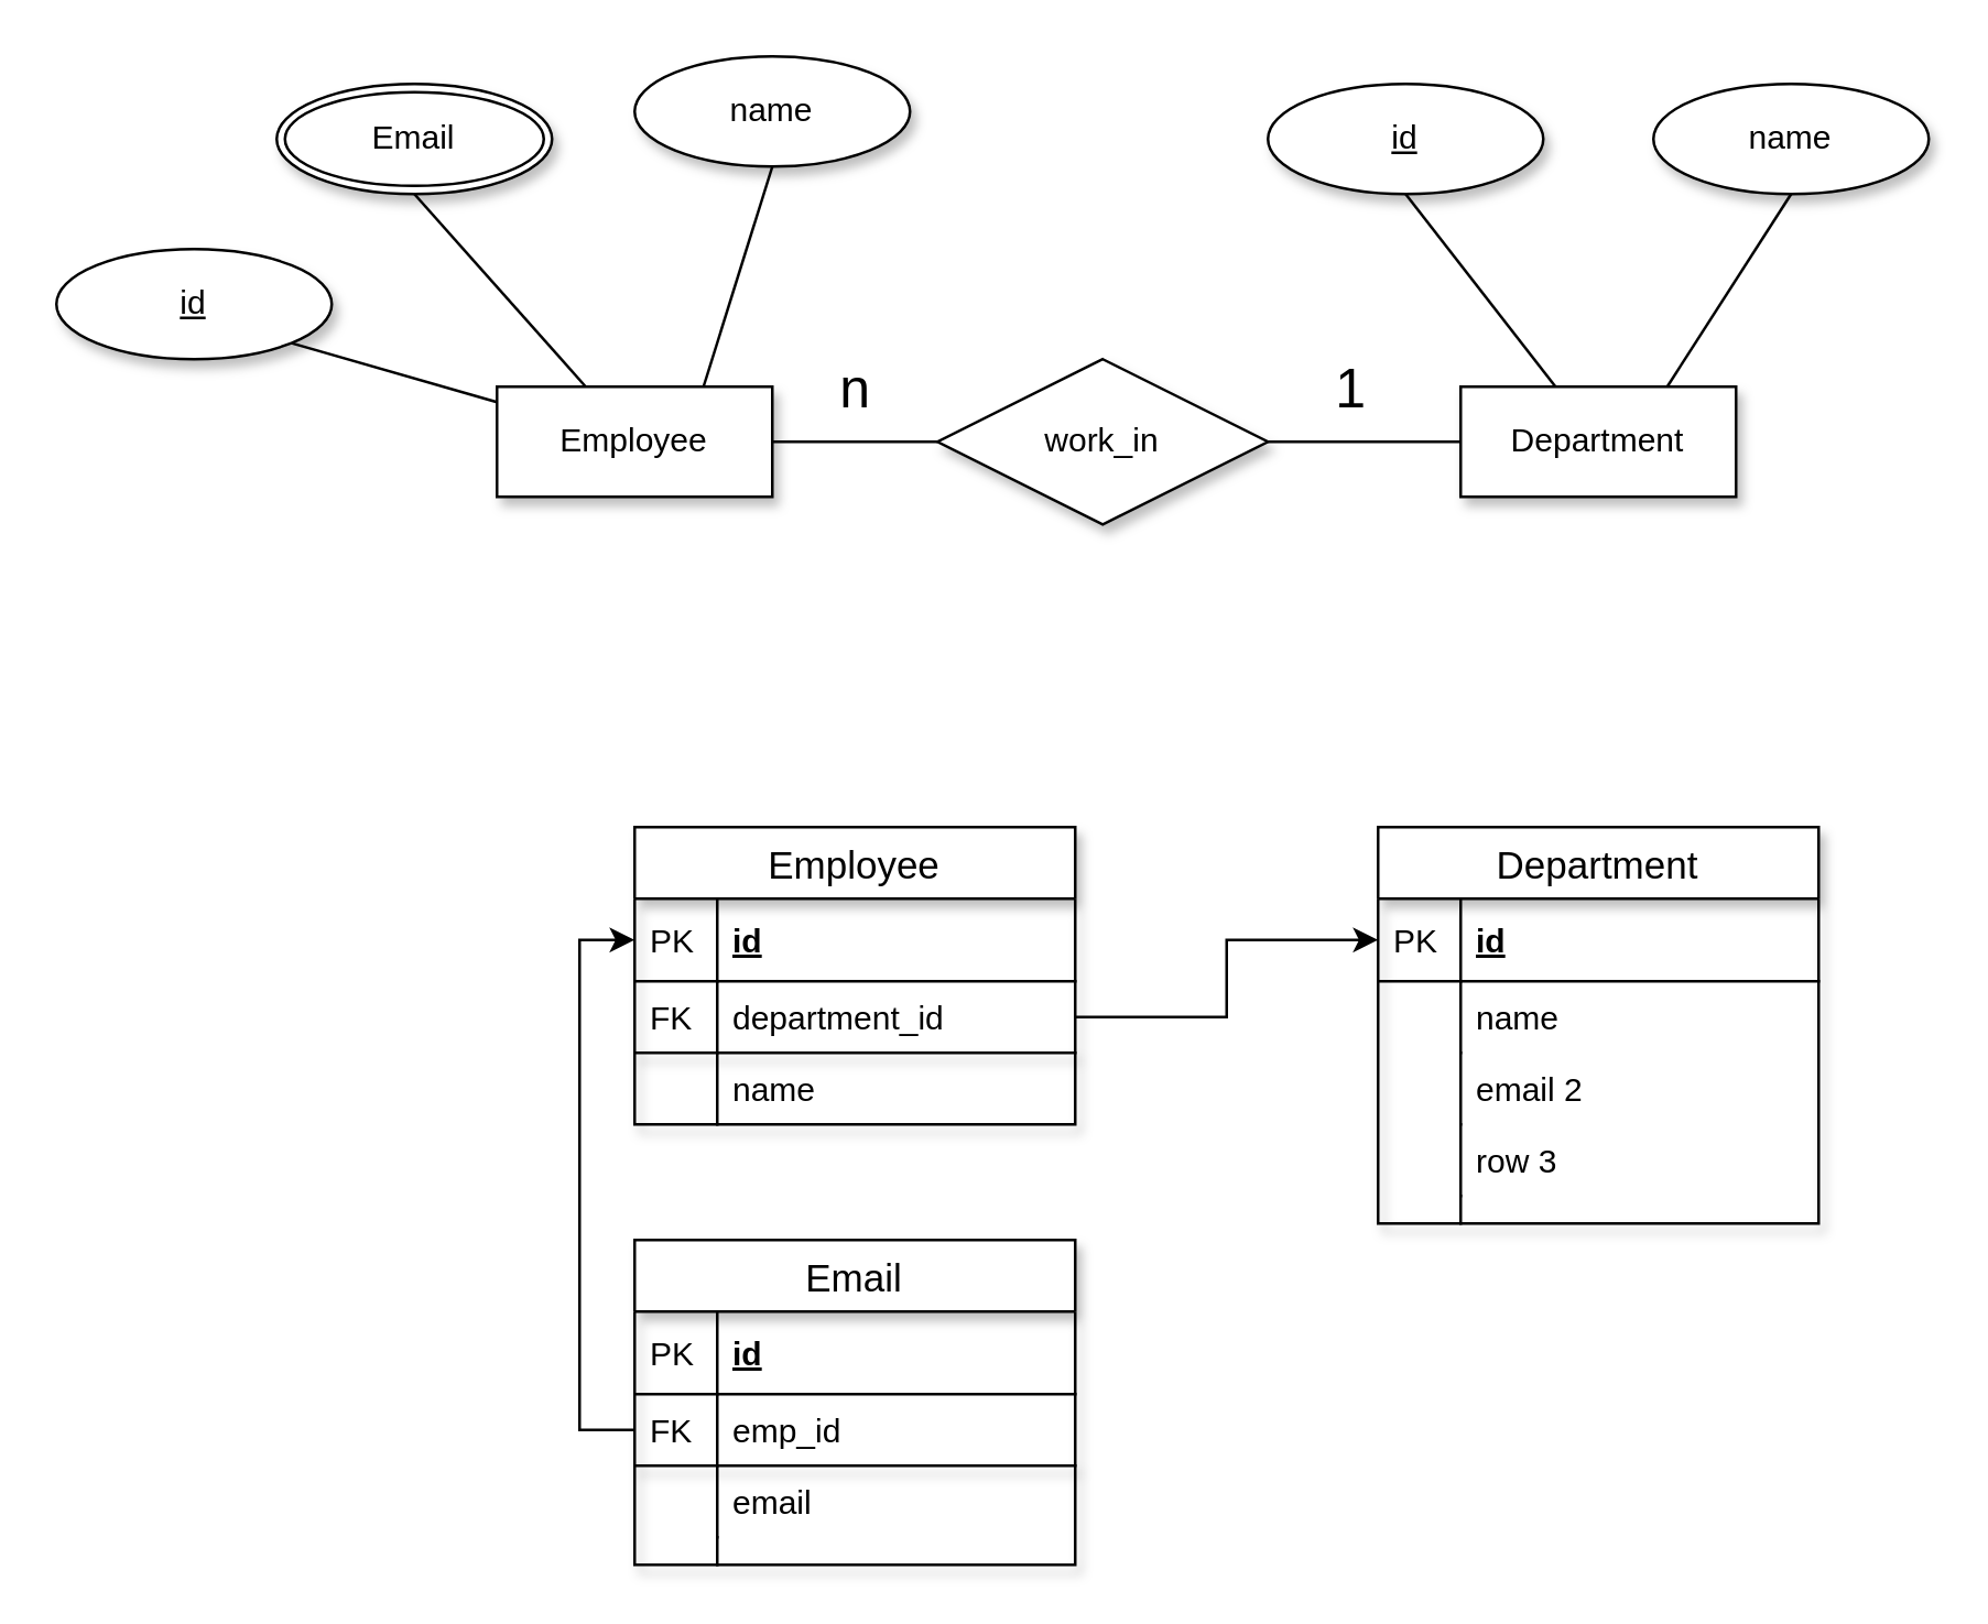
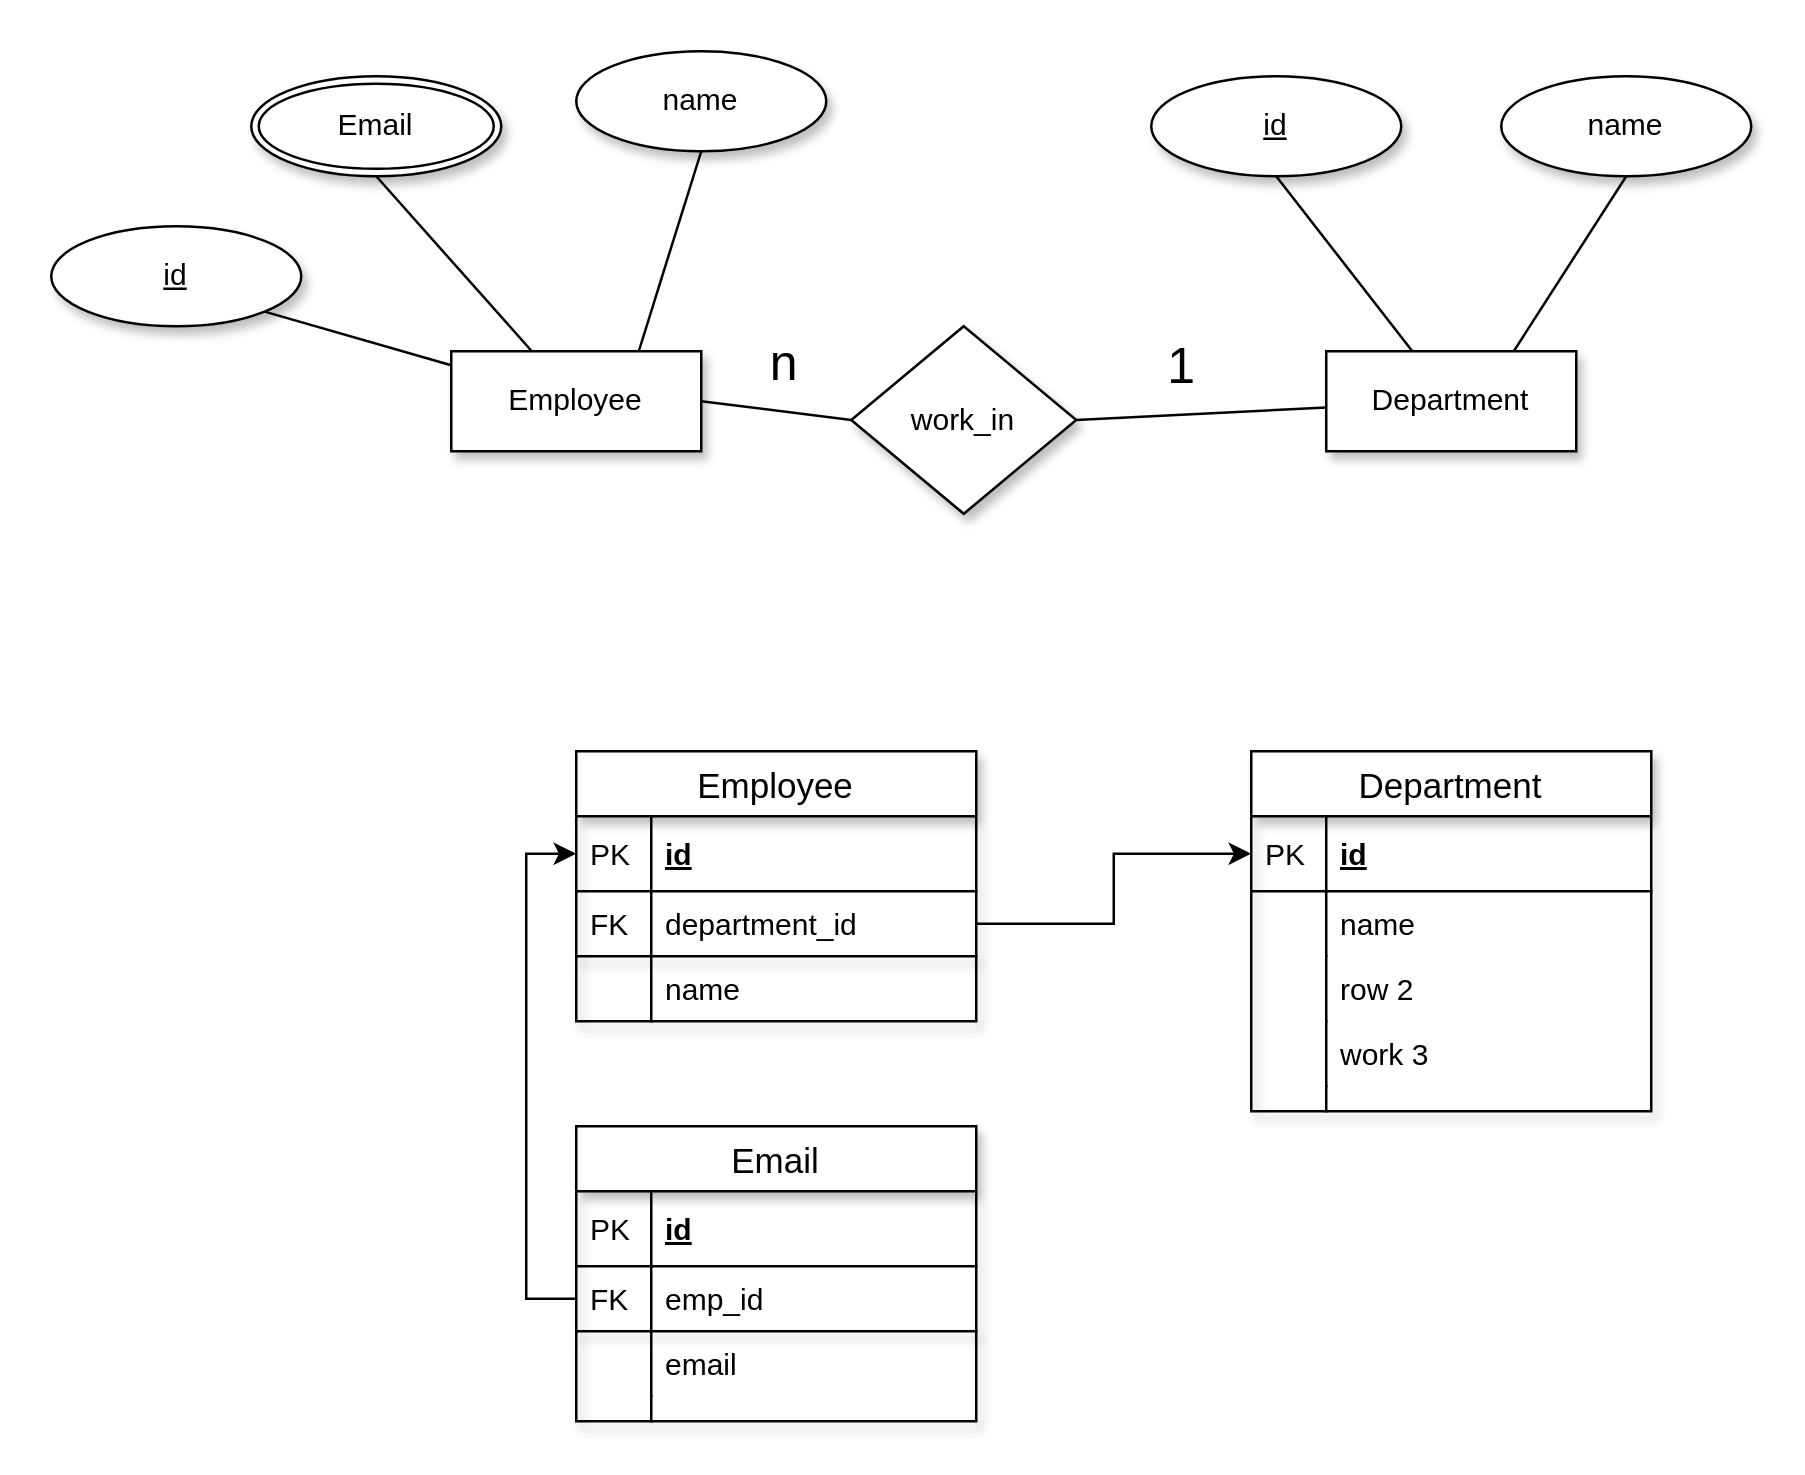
  <mxCell id="0" />
  <mxCell id="1" parent="0" />
  <mxCell id="2" style="edgeStyle=none;rounded=0;orthogonalLoop=1;jettySize=auto;html=1;exitX=0.5;exitY=1;exitDx=0;exitDy=0;endArrow=none;endFill=0;" edge="1" parent="1" source="3" target="11"><mxGeometry relative="1" as="geometry" /></mxCell>
  <mxCell id="3" value="Email" style="ellipse;shape=doubleEllipse;margin=3;whiteSpace=wrap;html=1;align=center;shadow=1;gradientColor=none;" vertex="1" parent="1"><mxGeometry x="100" y="30" width="100" height="40" as="geometry" /></mxCell>
  <mxCell id="4" style="edgeStyle=none;rounded=0;orthogonalLoop=1;jettySize=auto;html=1;exitX=0.5;exitY=1;exitDx=0;exitDy=0;entryX=0.75;entryY=0;entryDx=0;entryDy=0;endArrow=none;endFill=0;" edge="1" parent="1" source="5" target="11"><mxGeometry relative="1" as="geometry" /></mxCell>
  <mxCell id="5" value="name" style="ellipse;whiteSpace=wrap;html=1;align=center;shadow=1;gradientColor=none;" vertex="1" parent="1"><mxGeometry x="230" y="20" width="100" height="40" as="geometry" /></mxCell>
  <mxCell id="6" style="edgeStyle=none;rounded=0;orthogonalLoop=1;jettySize=auto;html=1;exitX=1;exitY=1;exitDx=0;exitDy=0;endArrow=none;endFill=0;" edge="1" parent="1" source="7" target="11"><mxGeometry relative="1" as="geometry" /></mxCell>
  <mxCell id="7" value="id" style="ellipse;whiteSpace=wrap;html=1;align=center;fontStyle=4;shadow=1;gradientColor=none;" vertex="1" parent="1"><mxGeometry x="20" y="90" width="100" height="40" as="geometry" /></mxCell>
  <mxCell id="8" value="1" style="edgeStyle=none;rounded=0;orthogonalLoop=1;jettySize=auto;html=1;exitX=1;exitY=0.5;exitDx=0;exitDy=0;endArrow=none;endFill=0;strokeWidth=1;fontSize=20;" edge="1" parent="1" source="10" target="12"><mxGeometry x="-0.143" y="20" relative="1" as="geometry"><mxPoint as="offset" /></mxGeometry></mxCell>
  <mxCell id="9" value="n" style="edgeStyle=none;rounded=0;orthogonalLoop=1;jettySize=auto;html=1;exitX=0;exitY=0.5;exitDx=0;exitDy=0;entryX=1;entryY=0.5;entryDx=0;entryDy=0;endArrow=none;endFill=0;fontSize=20;" edge="1" parent="1" source="10" target="11"><mxGeometry y="-20" relative="1" as="geometry"><mxPoint as="offset" /></mxGeometry></mxCell>
- <mxCell id="10" value="work_in" style="shape=rhombus;perimeter=rhombusPerimeter;whiteSpace=wrap;html=1;align=center;shadow=1;gradientColor=none;" vertex="1" parent="1"><mxGeometry x="340" y="130" width="120" height="60" as="geometry" /></mxCell>
+ <mxCell id="10" value="work_in" style="shape=rhombus;perimeter=rhombusPerimeter;whiteSpace=wrap;html=1;align=center;shadow=1;gradientColor=none;" vertex="1" parent="1"><mxGeometry x="340" y="130" width="90" height="75" as="geometry" /></mxCell>
  <mxCell id="11" value="Employee" style="whiteSpace=wrap;html=1;align=center;shadow=1;gradientColor=none;" vertex="1" parent="1"><mxGeometry x="180" y="140" width="100" height="40" as="geometry" /></mxCell>
  <mxCell id="12" value="Department" style="whiteSpace=wrap;html=1;align=center;shadow=1;gradientColor=none;" vertex="1" parent="1"><mxGeometry x="530" y="140" width="100" height="40" as="geometry" /></mxCell>
  <mxCell id="13" style="edgeStyle=none;rounded=0;orthogonalLoop=1;jettySize=auto;html=1;exitX=0.5;exitY=1;exitDx=0;exitDy=0;endArrow=none;endFill=0;" edge="1" parent="1" source="14" target="12"><mxGeometry relative="1" as="geometry" /></mxCell>
  <mxCell id="14" value="id" style="ellipse;whiteSpace=wrap;html=1;align=center;fontStyle=4;shadow=1;gradientColor=none;" vertex="1" parent="1"><mxGeometry x="460" y="30" width="100" height="40" as="geometry" /></mxCell>
  <mxCell id="15" style="edgeStyle=none;rounded=0;orthogonalLoop=1;jettySize=auto;html=1;exitX=0.5;exitY=1;exitDx=0;exitDy=0;entryX=0.75;entryY=0;entryDx=0;entryDy=0;endArrow=none;endFill=0;" edge="1" parent="1" source="16" target="12"><mxGeometry relative="1" as="geometry" /></mxCell>
  <mxCell id="16" value="name" style="ellipse;whiteSpace=wrap;html=1;align=center;shadow=1;gradientColor=none;" vertex="1" parent="1"><mxGeometry x="600" y="30" width="100" height="40" as="geometry" /></mxCell>
  <mxCell id="17" value="Department" style="swimlane;fontStyle=0;childLayout=stackLayout;horizontal=1;startSize=26;horizontalStack=0;resizeParent=1;resizeParentMax=0;resizeLast=0;collapsible=1;marginBottom=0;align=center;fontSize=14;shadow=1;gradientColor=none;" vertex="1" parent="1"><mxGeometry x="500" y="300" width="160" height="144" as="geometry" /></mxCell>
  <mxCell id="18" value="id" style="shape=partialRectangle;top=0;left=0;right=0;bottom=1;align=left;verticalAlign=middle;fillColor=none;spacingLeft=34;spacingRight=4;overflow=hidden;rotatable=0;points=[[0,0.5],[1,0.5]];portConstraint=eastwest;dropTarget=0;fontStyle=5;fontSize=12;" vertex="1" parent="17"><mxGeometry y="26" width="160" height="30" as="geometry" /></mxCell>
  <mxCell id="19" value="PK" style="shape=partialRectangle;top=0;left=0;bottom=0;fillColor=none;align=left;verticalAlign=middle;spacingLeft=4;spacingRight=4;overflow=hidden;rotatable=0;points=[];portConstraint=eastwest;part=1;fontSize=12;" vertex="1" connectable="0" parent="18"><mxGeometry width="30" height="30" as="geometry" /></mxCell>
  <mxCell id="20" value="name" style="shape=partialRectangle;top=0;left=0;right=0;bottom=0;align=left;verticalAlign=top;fillColor=none;spacingLeft=34;spacingRight=4;overflow=hidden;rotatable=0;points=[[0,0.5],[1,0.5]];portConstraint=eastwest;dropTarget=0;fontSize=12;" vertex="1" parent="17"><mxGeometry y="56" width="160" height="26" as="geometry" /></mxCell>
  <mxCell id="21" value="" style="shape=partialRectangle;top=0;left=0;bottom=0;fillColor=none;align=left;verticalAlign=top;spacingLeft=4;spacingRight=4;overflow=hidden;rotatable=0;points=[];portConstraint=eastwest;part=1;fontSize=12;" vertex="1" connectable="0" parent="20"><mxGeometry width="30" height="26" as="geometry" /></mxCell>
- <mxCell id="22" value="email 2" style="shape=partialRectangle;top=0;left=0;right=0;bottom=0;align=left;verticalAlign=top;fillColor=none;spacingLeft=34;spacingRight=4;overflow=hidden;rotatable=0;points=[[0,0.5],[1,0.5]];portConstraint=eastwest;dropTarget=0;fontSize=12;" vertex="1" parent="17"><mxGeometry y="82" width="160" height="26" as="geometry" /></mxCell>
+ <mxCell id="22" value="row 2" style="shape=partialRectangle;top=0;left=0;right=0;bottom=0;align=left;verticalAlign=top;fillColor=none;spacingLeft=34;spacingRight=4;overflow=hidden;rotatable=0;points=[[0,0.5],[1,0.5]];portConstraint=eastwest;dropTarget=0;fontSize=12;" vertex="1" parent="17"><mxGeometry y="82" width="160" height="26" as="geometry" /></mxCell>
  <mxCell id="23" value="" style="shape=partialRectangle;top=0;left=0;bottom=0;fillColor=none;align=left;verticalAlign=top;spacingLeft=4;spacingRight=4;overflow=hidden;rotatable=0;points=[];portConstraint=eastwest;part=1;fontSize=12;" vertex="1" connectable="0" parent="22"><mxGeometry width="30" height="26" as="geometry" /></mxCell>
- <mxCell id="24" value="row 3" style="shape=partialRectangle;top=0;left=0;right=0;bottom=0;align=left;verticalAlign=top;fillColor=none;spacingLeft=34;spacingRight=4;overflow=hidden;rotatable=0;points=[[0,0.5],[1,0.5]];portConstraint=eastwest;dropTarget=0;fontSize=12;" vertex="1" parent="17"><mxGeometry y="108" width="160" height="26" as="geometry" /></mxCell>
+ <mxCell id="24" value="work 3" style="shape=partialRectangle;top=0;left=0;right=0;bottom=0;align=left;verticalAlign=top;fillColor=none;spacingLeft=34;spacingRight=4;overflow=hidden;rotatable=0;points=[[0,0.5],[1,0.5]];portConstraint=eastwest;dropTarget=0;fontSize=12;" vertex="1" parent="17"><mxGeometry y="108" width="160" height="26" as="geometry" /></mxCell>
  <mxCell id="25" value="" style="shape=partialRectangle;top=0;left=0;bottom=0;fillColor=none;align=left;verticalAlign=top;spacingLeft=4;spacingRight=4;overflow=hidden;rotatable=0;points=[];portConstraint=eastwest;part=1;fontSize=12;" vertex="1" connectable="0" parent="24"><mxGeometry width="30" height="26" as="geometry" /></mxCell>
  <mxCell id="26" value="" style="shape=partialRectangle;top=0;left=0;right=0;bottom=0;align=left;verticalAlign=top;fillColor=none;spacingLeft=34;spacingRight=4;overflow=hidden;rotatable=0;points=[[0,0.5],[1,0.5]];portConstraint=eastwest;dropTarget=0;fontSize=12;" vertex="1" parent="17"><mxGeometry y="134" width="160" height="10" as="geometry" /></mxCell>
  <mxCell id="27" value="" style="shape=partialRectangle;top=0;left=0;bottom=0;fillColor=none;align=left;verticalAlign=top;spacingLeft=4;spacingRight=4;overflow=hidden;rotatable=0;points=[];portConstraint=eastwest;part=1;fontSize=12;" vertex="1" connectable="0" parent="26"><mxGeometry width="30" height="10" as="geometry" /></mxCell>
  <mxCell id="28" value="Employee" style="swimlane;fontStyle=0;childLayout=stackLayout;horizontal=1;startSize=26;horizontalStack=0;resizeParent=1;resizeParentMax=0;resizeLast=0;collapsible=1;marginBottom=0;align=center;fontSize=14;shadow=1;gradientColor=none;" vertex="1" parent="1"><mxGeometry x="230" y="300" width="160" height="108" as="geometry" /></mxCell>
  <mxCell id="29" value="id" style="shape=partialRectangle;top=0;left=0;right=0;bottom=1;align=left;verticalAlign=middle;fillColor=none;spacingLeft=34;spacingRight=4;overflow=hidden;rotatable=0;points=[[0,0.5],[1,0.5]];portConstraint=eastwest;dropTarget=0;fontStyle=5;fontSize=12;" vertex="1" parent="28"><mxGeometry y="26" width="160" height="30" as="geometry" /></mxCell>
  <mxCell id="30" value="PK" style="shape=partialRectangle;top=0;left=0;bottom=0;fillColor=none;align=left;verticalAlign=middle;spacingLeft=4;spacingRight=4;overflow=hidden;rotatable=0;points=[];portConstraint=eastwest;part=1;fontSize=12;" vertex="1" connectable="0" parent="29"><mxGeometry width="30" height="30" as="geometry" /></mxCell>
  <mxCell id="31" value="department_id" style="shape=partialRectangle;top=0;left=0;right=0;bottom=1;align=left;verticalAlign=top;fillColor=none;spacingLeft=34;spacingRight=4;overflow=hidden;rotatable=0;points=[[0,0.5],[1,0.5]];portConstraint=eastwest;dropTarget=0;fontSize=12;shadow=1;" vertex="1" parent="28"><mxGeometry y="56" width="160" height="26" as="geometry" /></mxCell>
  <mxCell id="32" value="FK" style="shape=partialRectangle;top=0;left=0;bottom=0;fillColor=none;align=left;verticalAlign=top;spacingLeft=4;spacingRight=4;overflow=hidden;rotatable=0;points=[];portConstraint=eastwest;part=1;fontSize=12;" vertex="1" connectable="0" parent="31"><mxGeometry width="30" height="26" as="geometry" /></mxCell>
  <mxCell id="33" value="name" style="shape=partialRectangle;top=0;left=0;right=0;bottom=0;align=left;verticalAlign=top;fillColor=none;spacingLeft=34;spacingRight=4;overflow=hidden;rotatable=0;points=[[0,0.5],[1,0.5]];portConstraint=eastwest;dropTarget=0;fontSize=12;" vertex="1" parent="28"><mxGeometry y="82" width="160" height="26" as="geometry" /></mxCell>
  <mxCell id="34" value="" style="shape=partialRectangle;top=0;left=0;bottom=0;fillColor=none;align=left;verticalAlign=top;spacingLeft=4;spacingRight=4;overflow=hidden;rotatable=0;points=[];portConstraint=eastwest;part=1;fontSize=12;" vertex="1" connectable="0" parent="33"><mxGeometry width="30" height="26" as="geometry" /></mxCell>
  <mxCell id="35" style="edgeStyle=orthogonalEdgeStyle;rounded=0;orthogonalLoop=1;jettySize=auto;html=1;exitX=1;exitY=0.5;exitDx=0;exitDy=0;entryX=0;entryY=0.5;entryDx=0;entryDy=0;endArrow=classic;endFill=1;strokeWidth=1;fontSize=20;" edge="1" parent="1" source="31" target="18"><mxGeometry relative="1" as="geometry" /></mxCell>
  <mxCell id="36" value="Email" style="swimlane;fontStyle=0;childLayout=stackLayout;horizontal=1;startSize=26;horizontalStack=0;resizeParent=1;resizeParentMax=0;resizeLast=0;collapsible=1;marginBottom=0;align=center;fontSize=14;shadow=1;gradientColor=none;" vertex="1" parent="1"><mxGeometry x="230" y="450" width="160" height="118" as="geometry" /></mxCell>
  <mxCell id="37" value="id" style="shape=partialRectangle;top=0;left=0;right=0;bottom=1;align=left;verticalAlign=middle;fillColor=none;spacingLeft=34;spacingRight=4;overflow=hidden;rotatable=0;points=[[0,0.5],[1,0.5]];portConstraint=eastwest;dropTarget=0;fontStyle=5;fontSize=12;" vertex="1" parent="36"><mxGeometry y="26" width="160" height="30" as="geometry" /></mxCell>
  <mxCell id="38" value="PK" style="shape=partialRectangle;top=0;left=0;bottom=0;fillColor=none;align=left;verticalAlign=middle;spacingLeft=4;spacingRight=4;overflow=hidden;rotatable=0;points=[];portConstraint=eastwest;part=1;fontSize=12;" vertex="1" connectable="0" parent="37"><mxGeometry width="30" height="30" as="geometry" /></mxCell>
  <mxCell id="39" value="emp_id" style="shape=partialRectangle;top=0;left=0;right=0;bottom=1;align=left;verticalAlign=top;fillColor=none;spacingLeft=34;spacingRight=4;overflow=hidden;rotatable=0;points=[[0,0.5],[1,0.5]];portConstraint=eastwest;dropTarget=0;fontSize=12;shadow=1;" vertex="1" parent="36"><mxGeometry y="56" width="160" height="26" as="geometry" /></mxCell>
  <mxCell id="40" value="FK" style="shape=partialRectangle;top=0;left=0;bottom=0;fillColor=none;align=left;verticalAlign=top;spacingLeft=4;spacingRight=4;overflow=hidden;rotatable=0;points=[];portConstraint=eastwest;part=1;fontSize=12;" vertex="1" connectable="0" parent="39"><mxGeometry width="30" height="26" as="geometry" /></mxCell>
  <mxCell id="41" value="email" style="shape=partialRectangle;top=0;left=0;right=0;bottom=0;align=left;verticalAlign=top;fillColor=none;spacingLeft=34;spacingRight=4;overflow=hidden;rotatable=0;points=[[0,0.5],[1,0.5]];portConstraint=eastwest;dropTarget=0;fontSize=12;" vertex="1" parent="36"><mxGeometry y="82" width="160" height="26" as="geometry" /></mxCell>
  <mxCell id="42" value="" style="shape=partialRectangle;top=0;left=0;bottom=0;fillColor=none;align=left;verticalAlign=top;spacingLeft=4;spacingRight=4;overflow=hidden;rotatable=0;points=[];portConstraint=eastwest;part=1;fontSize=12;" vertex="1" connectable="0" parent="41"><mxGeometry width="30" height="26" as="geometry" /></mxCell>
  <mxCell id="43" value="" style="shape=partialRectangle;top=0;left=0;right=0;bottom=0;align=left;verticalAlign=top;fillColor=none;spacingLeft=34;spacingRight=4;overflow=hidden;rotatable=0;points=[[0,0.5],[1,0.5]];portConstraint=eastwest;dropTarget=0;fontSize=12;" vertex="1" parent="36"><mxGeometry y="108" width="160" height="10" as="geometry" /></mxCell>
  <mxCell id="44" value="" style="shape=partialRectangle;top=0;left=0;bottom=0;fillColor=none;align=left;verticalAlign=top;spacingLeft=4;spacingRight=4;overflow=hidden;rotatable=0;points=[];portConstraint=eastwest;part=1;fontSize=12;" vertex="1" connectable="0" parent="43"><mxGeometry width="30" height="10" as="geometry" /></mxCell>
  <mxCell id="45" style="edgeStyle=orthogonalEdgeStyle;rounded=0;orthogonalLoop=1;jettySize=auto;html=1;exitX=0;exitY=0.5;exitDx=0;exitDy=0;entryX=0;entryY=0.5;entryDx=0;entryDy=0;endArrow=classic;endFill=1;strokeWidth=1;fontSize=20;" edge="1" parent="1" source="39" target="29"><mxGeometry relative="1" as="geometry" /></mxCell>
